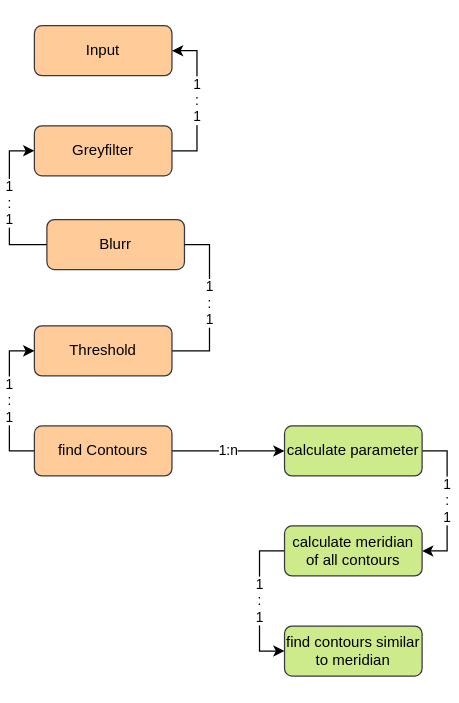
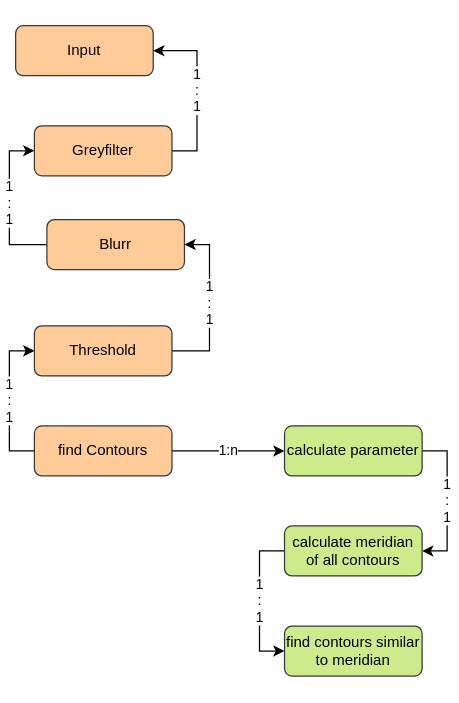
  <mxCell id="0" />
  <mxCell id="1" parent="0" />
  <mxCell id="2" value="1&lt;br&gt;:&lt;br&gt;1" style="edgeStyle=orthogonalEdgeStyle;rounded=0;orthogonalLoop=1;jettySize=auto;html=1;exitX=1;exitY=0.5;exitDx=0;exitDy=0;entryX=1;entryY=0.5;entryDx=0;entryDy=0;" edge="1" parent="1" source="3" target="15"><mxGeometry relative="1" as="geometry" /></mxCell>
  <mxCell id="3" value="calculate parameter" style="rounded=1;whiteSpace=wrap;html=1;fillColor=#cdeb8b;strokeColor=#36393d;shadow=0;comic=0;glass=0;" vertex="1" parent="1"><mxGeometry x="220" y="340" width="110" height="40" as="geometry" /></mxCell>
- <mxCell id="4" value="Input" style="rounded=1;whiteSpace=wrap;html=1;fillColor=#ffcc99;strokeColor=#36393d;gradientColor=none;shadow=0;comic=0;glass=0;" vertex="1" parent="1"><mxGeometry x="20" y="20" width="110" height="40" as="geometry" /></mxCell>
+ <mxCell id="4" value="Input" style="rounded=1;whiteSpace=wrap;html=1;fillColor=#ffcc99;strokeColor=#36393d;gradientColor=none;shadow=0;comic=0;glass=0;" vertex="1" parent="1"><mxGeometry x="5" y="20" width="110" height="40" as="geometry" /></mxCell>
  <mxCell id="5" value="1&lt;br&gt;:&lt;br&gt;1" style="edgeStyle=orthogonalEdgeStyle;rounded=0;orthogonalLoop=1;jettySize=auto;html=1;exitX=1;exitY=0.5;exitDx=0;exitDy=0;entryX=1;entryY=0.5;entryDx=0;entryDy=0;" edge="1" parent="1" source="6" target="4"><mxGeometry relative="1" as="geometry" /></mxCell>
  <mxCell id="6" value="Greyfilter&lt;span style=&quot;color: rgba(0 , 0 , 0 , 0) ; font-family: monospace ; font-size: 0px&quot;&gt;%3CmxGraphModel%3E%3Croot%3E%3CmxCell%20id%3D%220%22%2F%3E%3CmxCell%20id%3D%221%22%20parent%3D%220%22%2F%3E%3CmxCell%20id%3D%222%22%20value%3D%22Input%22%20style%3D%22rounded%3D1%3BwhiteSpace%3Dwrap%3Bhtml%3D1%3BfillColor%3D%23ffcc99%3BstrokeColor%3D%2336393d%3BgradientColor%3Dnone%3Bshadow%3D0%3Bcomic%3D0%3Bglass%3D0%3B%22%20vertex%3D%221%22%20parent%3D%221%22%3E%3CmxGeometry%20x%3D%2240%22%20y%3D%2280%22%20width%3D%22110%22%20height%3D%2240%22%20as%3D%22geometry%22%2F%3E%3C%2FmxCell%3E%3C%2Froot%3E%3C%2FmxGraphModel%3E&lt;/span&gt;" style="rounded=1;whiteSpace=wrap;html=1;fillColor=#ffcc99;strokeColor=#36393d;gradientColor=none;shadow=0;comic=0;glass=0;" vertex="1" parent="1"><mxGeometry x="20" y="100" width="110" height="40" as="geometry" /></mxCell>
  <mxCell id="7" value="1&lt;br&gt;:&lt;br&gt;1" style="edgeStyle=orthogonalEdgeStyle;rounded=0;orthogonalLoop=1;jettySize=auto;html=1;exitX=0;exitY=0.5;exitDx=0;exitDy=0;entryX=0;entryY=0.5;entryDx=0;entryDy=0;" edge="1" parent="1" source="8" target="6"><mxGeometry relative="1" as="geometry" /></mxCell>
  <mxCell id="8" value="Blurr" style="rounded=1;whiteSpace=wrap;html=1;fillColor=#ffcc99;strokeColor=#36393d;gradientColor=none;shadow=0;comic=0;glass=0;" vertex="1" parent="1"><mxGeometry x="30" y="175" width="110" height="40" as="geometry" /></mxCell>
- <mxCell id="9" value="1&lt;br&gt;:&lt;br&gt;1" style="edgeStyle=orthogonalEdgeStyle;rounded=0;orthogonalLoop=1;jettySize=auto;html=1;exitX=1;exitY=0.5;exitDx=0;exitDy=0;entryX=1;entryY=0.5;entryDx=0;entryDy=0;endArrow=none;" edge="1" parent="1" source="10" target="8"><mxGeometry relative="1" as="geometry" /></mxCell>
+ <mxCell id="9" value="1&lt;br&gt;:&lt;br&gt;1" style="edgeStyle=orthogonalEdgeStyle;rounded=0;orthogonalLoop=1;jettySize=auto;html=1;exitX=1;exitY=0.5;exitDx=0;exitDy=0;entryX=1;entryY=0.5;entryDx=0;entryDy=0;" edge="1" parent="1" source="10" target="8"><mxGeometry relative="1" as="geometry" /></mxCell>
  <mxCell id="10" value="Threshold" style="rounded=1;whiteSpace=wrap;html=1;fillColor=#ffcc99;strokeColor=#36393d;gradientColor=none;shadow=0;comic=0;glass=0;" vertex="1" parent="1"><mxGeometry x="20" y="260" width="110" height="40" as="geometry" /></mxCell>
  <mxCell id="11" value="1:n" style="edgeStyle=orthogonalEdgeStyle;rounded=0;orthogonalLoop=1;jettySize=auto;html=1;exitX=1;exitY=0.5;exitDx=0;exitDy=0;entryX=0;entryY=0.5;entryDx=0;entryDy=0;" edge="1" parent="1" source="13" target="3"><mxGeometry relative="1" as="geometry" /></mxCell>
  <mxCell id="12" value="1&lt;br&gt;:&lt;br&gt;1" style="edgeStyle=orthogonalEdgeStyle;rounded=0;orthogonalLoop=1;jettySize=auto;html=1;exitX=0;exitY=0.5;exitDx=0;exitDy=0;entryX=0;entryY=0.5;entryDx=0;entryDy=0;" edge="1" parent="1" source="13" target="10"><mxGeometry relative="1" as="geometry" /></mxCell>
  <mxCell id="13" value="find Contours" style="rounded=1;whiteSpace=wrap;html=1;fillColor=#ffcc99;strokeColor=#36393d;gradientColor=none;shadow=0;comic=0;glass=0;" vertex="1" parent="1"><mxGeometry x="20" y="340" width="110" height="40" as="geometry" /></mxCell>
  <mxCell id="14" value="1&lt;br&gt;:&lt;br&gt;1" style="edgeStyle=orthogonalEdgeStyle;rounded=0;orthogonalLoop=1;jettySize=auto;html=1;exitX=0;exitY=0.5;exitDx=0;exitDy=0;entryX=0;entryY=0.5;entryDx=0;entryDy=0;" edge="1" parent="1" source="15" target="16"><mxGeometry relative="1" as="geometry" /></mxCell>
  <mxCell id="15" value="calculate meridian of all contours" style="rounded=1;whiteSpace=wrap;html=1;fillColor=#cdeb8b;strokeColor=#36393d;shadow=0;comic=0;glass=0;" vertex="1" parent="1"><mxGeometry x="220" y="420" width="110" height="40" as="geometry" /></mxCell>
  <mxCell id="16" value="find contours similar to meridian" style="rounded=1;whiteSpace=wrap;html=1;fillColor=#cdeb8b;strokeColor=#36393d;shadow=0;comic=0;glass=0;" vertex="1" parent="1"><mxGeometry x="220" y="500" width="110" height="40" as="geometry" /></mxCell>
